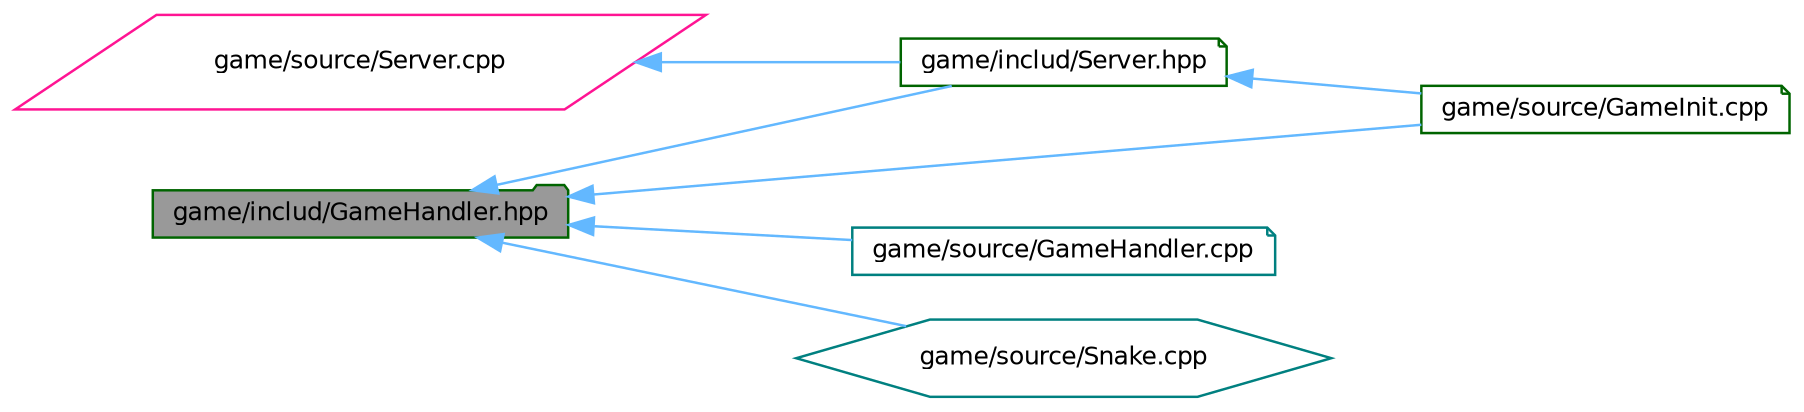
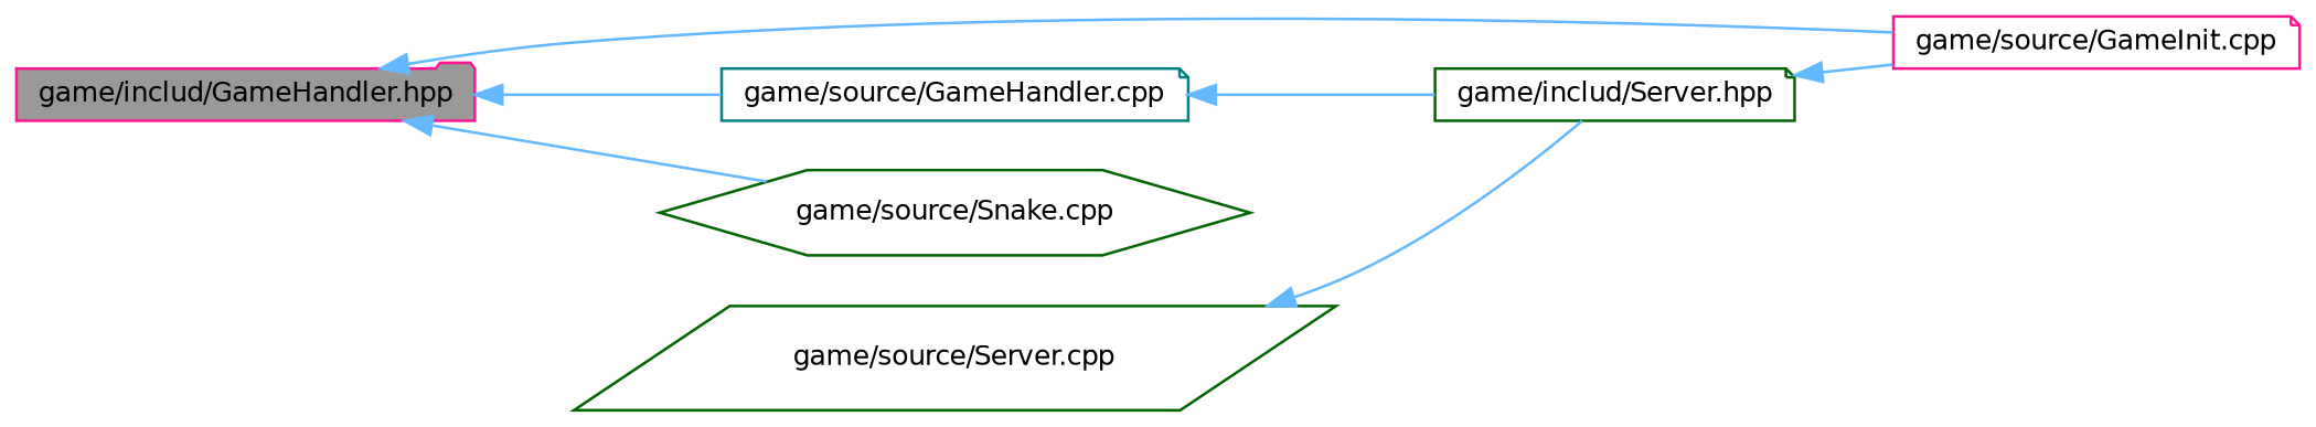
  digraph {
    rankdir=LR
    node [color=deeppink fillcolor=white fontname=Helvetica fontsize=10 shape=note style=filled]
    edge [color=steelblue1 dir=back fontname=Helvetica fontsize=10 labelfontname=Helvetica labelfontsize=10 style=solid]
-   n1 [color=darkgreen fillcolor=grey60 fontcolor=black height=0.2 label="game/includ/GameHandler.hpp" shape=folder width=0.4]
+   n1 [fillcolor=grey60 fontcolor=black height=0.2 label="game/includ/GameHandler.hpp" shape=folder width=0.4]
    n2 [color=darkgreen height=0.2 label="game/includ/Server.hpp" width=0.4]
-   n3 [color=darkgreen height=0.2 label="game/source/GameInit.cpp" width=0.4]
+   n3 [height=0.2 label="game/source/GameInit.cpp" width=0.4]
    n4 [color=teal height=0.2 label="game/source/GameHandler.cpp" width=0.4]
-   n5 [color=teal height=0.2 label="game/source/Snake.cpp" shape=hexagon width=0.4]
-   n6 [height=0.2 label="game/source/Server.cpp" shape=parallelogram width=0.4]
-   n1 -> n2
+   n5 [color=darkgreen height=0.2 label="game/source/Snake.cpp" shape=hexagon width=0.4]
+   n6 [color=darkgreen height=0.2 label="game/source/Server.cpp" shape=parallelogram width=0.4]
+   n4 -> n2
    n1 -> n3
    n1 -> n4
    n1 -> n5
    n2 -> n3
    n6 -> n2
  }
